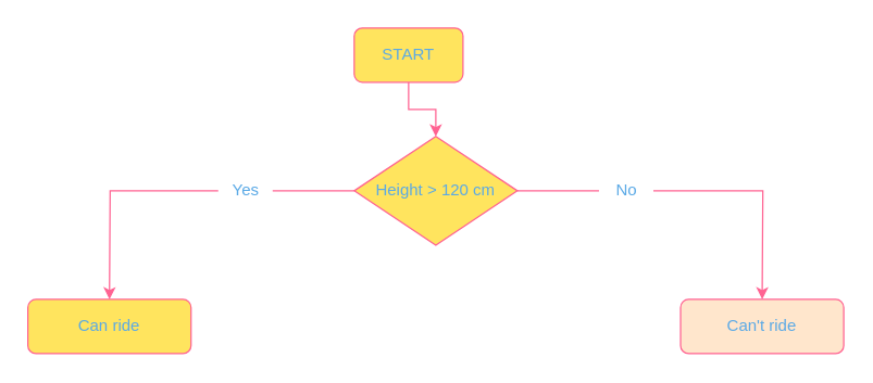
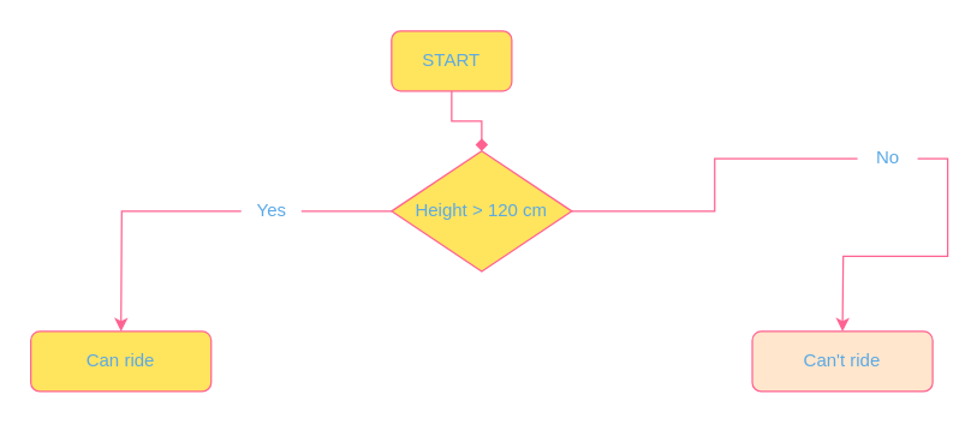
  <mxCell id="0" />
  <mxCell id="1" parent="0" />
- <mxCell id="2" style="edgeStyle=orthogonalEdgeStyle;rounded=0;orthogonalLoop=1;jettySize=auto;html=1;exitX=0.5;exitY=1;exitDx=0;exitDy=0;entryX=0.5;entryY=0;entryDx=0;entryDy=0;strokeColor=#FF6392;fontColor=#5AA9E6;" parent="1" source="3" target="6" edge="1"><mxGeometry relative="1" as="geometry" /></mxCell>
+ <mxCell id="2" style="edgeStyle=orthogonalEdgeStyle;rounded=0;orthogonalLoop=1;jettySize=auto;html=1;exitX=0.5;exitY=1;exitDx=0;exitDy=0;entryX=0.5;entryY=0;entryDx=0;entryDy=0;strokeColor=#FF6392;fontColor=#5AA9E6;endArrow=diamond;" parent="1" source="3" target="6" edge="1"><mxGeometry relative="1" as="geometry" /></mxCell>
  <mxCell id="3" value="START" style="rounded=1;whiteSpace=wrap;html=1;fillColor=#FFE45E;strokeColor=#FF6392;fontColor=#5AA9E6;" parent="1" vertex="1"><mxGeometry x="260" y="20" width="80" height="40" as="geometry" /></mxCell>
  <mxCell id="4" style="edgeStyle=orthogonalEdgeStyle;rounded=0;orthogonalLoop=1;jettySize=auto;html=1;exitX=0;exitY=0.5;exitDx=0;exitDy=0;startArrow=none;strokeColor=#FF6392;fontColor=#5AA9E6;" parent="1" source="9" edge="1"><mxGeometry relative="1" as="geometry"><mxPoint x="80" y="220" as="targetPoint" /></mxGeometry></mxCell>
  <mxCell id="5" style="edgeStyle=orthogonalEdgeStyle;rounded=0;orthogonalLoop=1;jettySize=auto;html=1;exitX=1;exitY=0.5;exitDx=0;exitDy=0;startArrow=none;strokeColor=#FF6392;fontColor=#5AA9E6;" parent="1" source="11" edge="1"><mxGeometry relative="1" as="geometry"><mxPoint x="560" y="220" as="targetPoint" /></mxGeometry></mxCell>
  <mxCell id="6" value="Height &amp;gt; 120 cm" style="rhombus;whiteSpace=wrap;html=1;fillColor=#FFE45E;strokeColor=#FF6392;fontColor=#5AA9E6;" parent="1" vertex="1"><mxGeometry x="260" y="100" width="120" height="80" as="geometry" /></mxCell>
  <mxCell id="7" value="Can ride" style="rounded=1;whiteSpace=wrap;html=1;fillColor=#FFE45E;strokeColor=#FF6392;fontColor=#5AA9E6;" parent="1" vertex="1"><mxGeometry x="20" y="220" width="120" height="40" as="geometry" /></mxCell>
  <mxCell id="8" value="Can't ride" style="rounded=1;whiteSpace=wrap;html=1;fillColor=#ffe6cc;strokeColor=#FF6392;fontColor=#5AA9E6;" parent="1" vertex="1"><mxGeometry x="500" y="220" width="120" height="40" as="geometry" /></mxCell>
  <mxCell id="9" value="Yes" style="text;html=1;align=center;verticalAlign=middle;resizable=0;points=[];autosize=1;strokeColor=none;fillColor=none;fontColor=#5AA9E6;" parent="1" vertex="1"><mxGeometry x="160" y="125" width="40" height="30" as="geometry" /></mxCell>
  <mxCell id="10" value="" style="edgeStyle=orthogonalEdgeStyle;rounded=0;orthogonalLoop=1;jettySize=auto;html=1;exitX=0;exitY=0.5;exitDx=0;exitDy=0;endArrow=none;strokeColor=#FF6392;fontColor=#5AA9E6;" parent="1" source="6" target="9" edge="1"><mxGeometry relative="1" as="geometry"><mxPoint x="80" y="220" as="targetPoint" /><mxPoint x="260" y="140" as="sourcePoint" /></mxGeometry></mxCell>
- <mxCell id="11" value="No" style="text;html=1;align=center;verticalAlign=middle;resizable=0;points=[];autosize=1;strokeColor=none;fillColor=none;fontColor=#5AA9E6;" parent="1" vertex="1"><mxGeometry x="440" y="125" width="40" height="30" as="geometry" /></mxCell>
+ <mxCell id="11" value="No" style="text;html=1;align=center;verticalAlign=middle;resizable=0;points=[];autosize=1;strokeColor=none;fillColor=none;fontColor=#5AA9E6;" parent="1" vertex="1"><mxGeometry x="570" y="90" width="40" height="30" as="geometry" /></mxCell>
  <mxCell id="12" value="" style="edgeStyle=orthogonalEdgeStyle;rounded=0;orthogonalLoop=1;jettySize=auto;html=1;exitX=1;exitY=0.5;exitDx=0;exitDy=0;endArrow=none;strokeColor=#FF6392;fontColor=#5AA9E6;" parent="1" source="6" target="11" edge="1"><mxGeometry relative="1" as="geometry"><mxPoint x="560" y="220" as="targetPoint" /><mxPoint x="380" y="140" as="sourcePoint" /></mxGeometry></mxCell>
